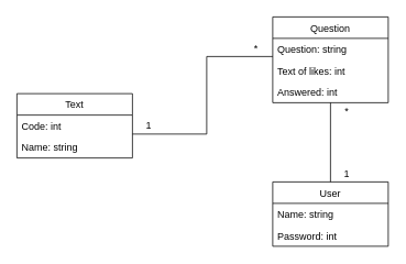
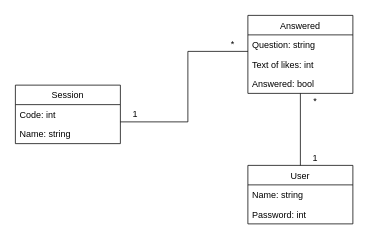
  <mxCell id="0" />
  <mxCell id="1" parent="0" />
- <mxCell id="2" value="Text" style="swimlane;fontStyle=0;childLayout=stackLayout;horizontal=1;startSize=26;fillColor=none;horizontalStack=0;resizeParent=1;resizeParentMax=0;resizeLast=0;collapsible=1;marginBottom=0;" vertex="1" parent="1"><mxGeometry x="20" y="113" width="140" height="78" as="geometry" /></mxCell>
+ <mxCell id="2" value="Session" style="swimlane;fontStyle=0;childLayout=stackLayout;horizontal=1;startSize=26;fillColor=none;horizontalStack=0;resizeParent=1;resizeParentMax=0;resizeLast=0;collapsible=1;marginBottom=0;" vertex="1" parent="1"><mxGeometry x="20" y="113" width="140" height="78" as="geometry" /></mxCell>
  <mxCell id="3" value="Code: int" style="text;strokeColor=none;fillColor=none;align=left;verticalAlign=top;spacingLeft=4;spacingRight=4;overflow=hidden;rotatable=0;points=[[0,0.5],[1,0.5]];portConstraint=eastwest;" vertex="1" parent="2"><mxGeometry y="26" width="140" height="26" as="geometry" /></mxCell>
  <mxCell id="4" value="Name: string" style="text;strokeColor=none;fillColor=none;align=left;verticalAlign=top;spacingLeft=4;spacingRight=4;overflow=hidden;rotatable=0;points=[[0,0.5],[1,0.5]];portConstraint=eastwest;" vertex="1" parent="2"><mxGeometry y="52" width="140" height="26" as="geometry" /></mxCell>
- <mxCell id="5" value="Question" style="swimlane;fontStyle=0;childLayout=stackLayout;horizontal=1;startSize=26;fillColor=none;horizontalStack=0;resizeParent=1;resizeParentMax=0;resizeLast=0;collapsible=1;marginBottom=0;" vertex="1" parent="1"><mxGeometry x="330" y="20" width="140" height="104" as="geometry"><mxRectangle x="410" y="50" width="80" height="26" as="alternateBounds" /></mxGeometry></mxCell>
+ <mxCell id="5" value="Answered" style="swimlane;fontStyle=0;childLayout=stackLayout;horizontal=1;startSize=26;fillColor=none;horizontalStack=0;resizeParent=1;resizeParentMax=0;resizeLast=0;collapsible=1;marginBottom=0;" vertex="1" parent="1"><mxGeometry x="330" y="20" width="140" height="104" as="geometry"><mxRectangle x="410" y="50" width="80" height="26" as="alternateBounds" /></mxGeometry></mxCell>
  <mxCell id="6" value="Question: string" style="text;strokeColor=none;fillColor=none;align=left;verticalAlign=top;spacingLeft=4;spacingRight=4;overflow=hidden;rotatable=0;points=[[0,0.5],[1,0.5]];portConstraint=eastwest;" vertex="1" parent="5"><mxGeometry y="26" width="140" height="26" as="geometry" /></mxCell>
  <mxCell id="7" value="Text of likes: int" style="text;strokeColor=none;fillColor=none;align=left;verticalAlign=top;spacingLeft=4;spacingRight=4;overflow=hidden;rotatable=0;points=[[0,0.5],[1,0.5]];portConstraint=eastwest;" vertex="1" parent="5"><mxGeometry y="52" width="140" height="26" as="geometry" /></mxCell>
- <mxCell id="8" value="Answered: int" style="text;strokeColor=none;fillColor=none;align=left;verticalAlign=top;spacingLeft=4;spacingRight=4;overflow=hidden;rotatable=0;points=[[0,0.5],[1,0.5]];portConstraint=eastwest;" vertex="1" parent="5"><mxGeometry y="78" width="140" height="26" as="geometry" /></mxCell>
+ <mxCell id="8" value="Answered: bool" style="text;strokeColor=none;fillColor=none;align=left;verticalAlign=top;spacingLeft=4;spacingRight=4;overflow=hidden;rotatable=0;points=[[0,0.5],[1,0.5]];portConstraint=eastwest;" vertex="1" parent="5"><mxGeometry y="78" width="140" height="26" as="geometry" /></mxCell>
  <mxCell id="9" value="User" style="swimlane;fontStyle=0;childLayout=stackLayout;horizontal=1;startSize=26;fillColor=none;horizontalStack=0;resizeParent=1;resizeParentMax=0;resizeLast=0;collapsible=1;marginBottom=0;" vertex="1" parent="1"><mxGeometry x="330" y="220" width="140" height="78" as="geometry" /></mxCell>
  <mxCell id="10" value="Name: string" style="text;strokeColor=none;fillColor=none;align=left;verticalAlign=top;spacingLeft=4;spacingRight=4;overflow=hidden;rotatable=0;points=[[0,0.5],[1,0.5]];portConstraint=eastwest;" vertex="1" parent="9"><mxGeometry y="26" width="140" height="26" as="geometry" /></mxCell>
  <mxCell id="11" value="Password: int" style="text;strokeColor=none;fillColor=none;align=left;verticalAlign=top;spacingLeft=4;spacingRight=4;overflow=hidden;rotatable=0;points=[[0,0.5],[1,0.5]];portConstraint=eastwest;" vertex="1" parent="9"><mxGeometry y="52" width="140" height="26" as="geometry" /></mxCell>
  <mxCell id="12" value="" style="line;strokeWidth=1;fillColor=none;align=left;verticalAlign=middle;spacingTop=-1;spacingLeft=3;spacingRight=3;rotatable=0;labelPosition=right;points=[];portConstraint=eastwest;" vertex="1" parent="1"><mxGeometry x="250" y="64" width="80" height="8" as="geometry" /></mxCell>
  <mxCell id="13" value="" style="line;strokeWidth=1;fillColor=none;align=left;verticalAlign=middle;spacingTop=-1;spacingLeft=3;spacingRight=3;rotatable=0;labelPosition=right;points=[];portConstraint=eastwest;" vertex="1" parent="1"><mxGeometry x="160" y="158" width="90" height="8" as="geometry" /></mxCell>
  <mxCell id="14" value="" style="line;strokeWidth=1;fillColor=none;align=left;verticalAlign=middle;spacingTop=-1;spacingLeft=3;spacingRight=3;rotatable=0;labelPosition=right;points=[];portConstraint=eastwest;direction=south;" vertex="1" parent="1"><mxGeometry x="246" y="68" width="8" height="94" as="geometry" /></mxCell>
  <mxCell id="15" value="" style="line;strokeWidth=1;fillColor=none;align=left;verticalAlign=middle;spacingTop=-1;spacingLeft=3;spacingRight=3;rotatable=0;labelPosition=right;points=[];portConstraint=eastwest;direction=south;" vertex="1" parent="1"><mxGeometry x="396" y="124" width="8" height="96" as="geometry" /></mxCell>
  <mxCell id="16" value="1" style="text;html=1;strokeColor=none;fillColor=none;align=center;verticalAlign=middle;whiteSpace=wrap;rounded=0;" vertex="1" parent="1"><mxGeometry x="160" y="142" width="40" height="20" as="geometry" /></mxCell>
  <mxCell id="17" value="1" style="text;html=1;strokeColor=none;fillColor=none;align=center;verticalAlign=middle;whiteSpace=wrap;rounded=0;" vertex="1" parent="1"><mxGeometry x="400" y="200" width="40" height="20" as="geometry" /></mxCell>
  <mxCell id="18" value="*" style="text;html=1;strokeColor=none;fillColor=none;align=center;verticalAlign=middle;whiteSpace=wrap;rounded=0;" vertex="1" parent="1"><mxGeometry x="290" y="48" width="40" height="20" as="geometry" /></mxCell>
  <mxCell id="19" value="*" style="text;html=1;strokeColor=none;fillColor=none;align=center;verticalAlign=middle;whiteSpace=wrap;rounded=0;" vertex="1" parent="1"><mxGeometry x="400" y="124" width="40" height="20" as="geometry" /></mxCell>
